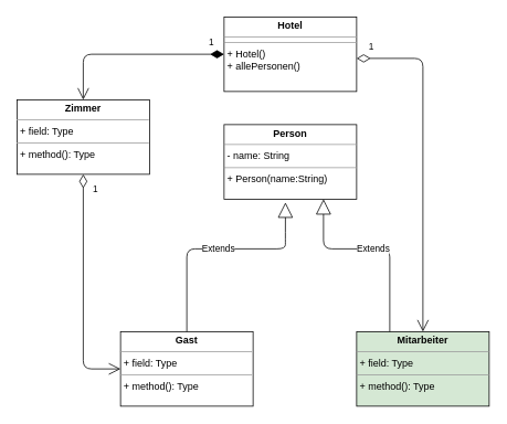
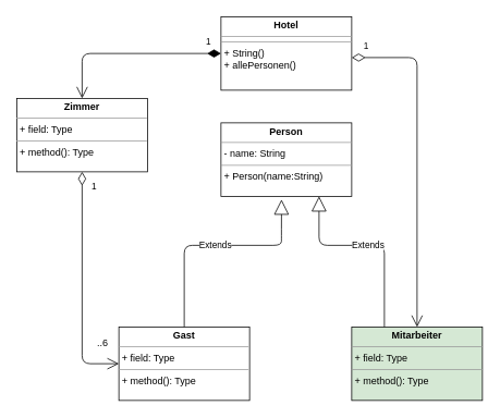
  <mxCell id="0" />
  <mxCell id="1" parent="0" />
  <mxCell id="2" value="&lt;p style=&quot;margin: 0px ; margin-top: 4px ; text-align: center&quot;&gt;&lt;b&gt;Person&lt;/b&gt;&lt;/p&gt;&lt;hr size=&quot;1&quot;&gt;&lt;p style=&quot;margin: 0px ; margin-left: 4px&quot;&gt;- name: String&lt;br&gt;&lt;/p&gt;&lt;hr size=&quot;1&quot;&gt;&lt;p style=&quot;margin: 0px ; margin-left: 4px&quot;&gt;+ Person(name:String)&lt;br&gt;&lt;/p&gt;" style="verticalAlign=top;align=left;overflow=fill;fontSize=12;fontFamily=Helvetica;html=1;" vertex="1" parent="1"><mxGeometry x="270" y="150" width="160" height="90" as="geometry" /></mxCell>
  <mxCell id="3" value="&lt;p style=&quot;margin: 0px ; margin-top: 4px ; text-align: center&quot;&gt;&lt;b&gt;Gast&lt;/b&gt;&lt;/p&gt;&lt;hr size=&quot;1&quot;&gt;&lt;p style=&quot;margin: 0px ; margin-left: 4px&quot;&gt;+ field: Type&lt;/p&gt;&lt;hr size=&quot;1&quot;&gt;&lt;p style=&quot;margin: 0px ; margin-left: 4px&quot;&gt;+ method(): Type&lt;/p&gt;" style="verticalAlign=top;align=left;overflow=fill;fontSize=12;fontFamily=Helvetica;html=1;" vertex="1" parent="1"><mxGeometry x="145" y="400" width="160" height="90" as="geometry" /></mxCell>
  <mxCell id="4" value="&lt;p style=&quot;margin: 0px ; margin-top: 4px ; text-align: center&quot;&gt;&lt;b&gt;Mitarbeiter&lt;/b&gt;&lt;br&gt;&lt;/p&gt;&lt;hr size=&quot;1&quot;&gt;&lt;p style=&quot;margin: 0px ; margin-left: 4px&quot;&gt;+ field: Type&lt;/p&gt;&lt;hr size=&quot;1&quot;&gt;&lt;p style=&quot;margin: 0px ; margin-left: 4px&quot;&gt;+ method(): Type&lt;/p&gt;" style="verticalAlign=top;align=left;overflow=fill;fontSize=12;fontFamily=Helvetica;html=1;fillColor=#d5e8d4;" vertex="1" parent="1"><mxGeometry x="430" y="400" width="160" height="90" as="geometry" /></mxCell>
- <mxCell id="5" value="&lt;p style=&quot;margin: 0px ; margin-top: 4px ; text-align: center&quot;&gt;&lt;b&gt;Hotel&lt;/b&gt;&lt;br&gt;&lt;/p&gt;&lt;hr size=&quot;1&quot;&gt;&lt;hr size=&quot;1&quot;&gt;&lt;p style=&quot;margin: 0px ; margin-left: 4px&quot;&gt;+ Hotel()&lt;/p&gt;&lt;p style=&quot;margin: 0px ; margin-left: 4px&quot;&gt;+ allePersonen()&lt;br&gt;&lt;/p&gt;" style="verticalAlign=top;align=left;overflow=fill;fontSize=12;fontFamily=Helvetica;html=1;" vertex="1" parent="1"><mxGeometry x="270" y="20" width="160" height="90" as="geometry" /></mxCell>
+ <mxCell id="5" value="&lt;p style=&quot;margin: 0px ; margin-top: 4px ; text-align: center&quot;&gt;&lt;b&gt;Hotel&lt;/b&gt;&lt;br&gt;&lt;/p&gt;&lt;hr size=&quot;1&quot;&gt;&lt;hr size=&quot;1&quot;&gt;&lt;p style=&quot;margin: 0px ; margin-left: 4px&quot;&gt;+ String()&lt;/p&gt;&lt;p style=&quot;margin: 0px ; margin-left: 4px&quot;&gt;+ allePersonen()&lt;br&gt;&lt;/p&gt;" style="verticalAlign=top;align=left;overflow=fill;fontSize=12;fontFamily=Helvetica;html=1;" vertex="1" parent="1"><mxGeometry x="270" y="20" width="160" height="90" as="geometry" /></mxCell>
  <mxCell id="6" value="&lt;p style=&quot;margin: 0px ; margin-top: 4px ; text-align: center&quot;&gt;&lt;b&gt;Zimmer&lt;/b&gt;&lt;/p&gt;&lt;hr size=&quot;1&quot;&gt;&lt;p style=&quot;margin: 0px ; margin-left: 4px&quot;&gt;+ field: Type&lt;/p&gt;&lt;hr size=&quot;1&quot;&gt;&lt;p style=&quot;margin: 0px ; margin-left: 4px&quot;&gt;+ method(): Type&lt;/p&gt;" style="verticalAlign=top;align=left;overflow=fill;fontSize=12;fontFamily=Helvetica;html=1;" vertex="1" parent="1"><mxGeometry x="20" y="120" width="160" height="90" as="geometry" /></mxCell>
  <mxCell id="7" value="1" style="endArrow=open;html=1;endSize=12;startArrow=diamondThin;startSize=14;startFill=1;edgeStyle=orthogonalEdgeStyle;align=left;verticalAlign=bottom;exitX=0;exitY=0.5;exitDx=0;exitDy=0;entryX=0.5;entryY=0;entryDx=0;entryDy=0;" edge="1" parent="1" source="5" target="6"><mxGeometry x="-0.822" y="-5" relative="1" as="geometry"><mxPoint x="40" y="60" as="sourcePoint" /><mxPoint x="200" y="60" as="targetPoint" /><mxPoint as="offset" /></mxGeometry></mxCell>
  <mxCell id="8" value="1" style="endArrow=open;html=1;endSize=12;startArrow=diamondThin;startSize=14;startFill=0;edgeStyle=orthogonalEdgeStyle;align=left;verticalAlign=bottom;exitX=0.5;exitY=1;exitDx=0;exitDy=0;entryX=0;entryY=0.5;entryDx=0;entryDy=0;" edge="1" parent="1" source="6" target="3"><mxGeometry x="-0.805" y="10" relative="1" as="geometry"><mxPoint x="20" y="350" as="sourcePoint" /><mxPoint x="200" y="290" as="targetPoint" /><mxPoint as="offset" /></mxGeometry></mxCell>
+ <mxCell id="9" value="..6" style="text;html=1;align=center;verticalAlign=middle;resizable=0;points=[];autosize=1;" vertex="1" parent="1"><mxGeometry x="110" y="410" width="30" height="20" as="geometry" /></mxCell>
  <mxCell id="10" value="1" style="endArrow=open;html=1;endSize=12;startArrow=diamondThin;startSize=14;startFill=0;edgeStyle=orthogonalEdgeStyle;align=left;verticalAlign=bottom;exitX=1;exitY=0.556;exitDx=0;exitDy=0;exitPerimeter=0;entryX=0.5;entryY=0;entryDx=0;entryDy=0;" edge="1" parent="1" source="5" target="4"><mxGeometry x="-0.939" y="5" relative="1" as="geometry"><mxPoint x="440" y="70" as="sourcePoint" /><mxPoint x="600" y="70" as="targetPoint" /><mxPoint as="offset" /></mxGeometry></mxCell>
  <mxCell id="11" value="Extends" style="endArrow=block;endSize=16;endFill=0;html=1;exitX=0.5;exitY=0;exitDx=0;exitDy=0;entryX=0.463;entryY=1.044;entryDx=0;entryDy=0;entryPerimeter=0;" edge="1" parent="1" source="3" target="2"><mxGeometry width="160" relative="1" as="geometry"><mxPoint x="220" y="290" as="sourcePoint" /><mxPoint x="380" y="290" as="targetPoint" /><Array as="points"><mxPoint x="225" y="300" /><mxPoint x="344" y="300" /><mxPoint x="344" y="290" /></Array></mxGeometry></mxCell>
  <mxCell id="12" value="Extends" style="endArrow=block;endSize=16;endFill=0;html=1;entryX=0.75;entryY=1;entryDx=0;entryDy=0;exitX=0.25;exitY=0;exitDx=0;exitDy=0;" edge="1" parent="1" source="4" target="2"><mxGeometry width="160" relative="1" as="geometry"><mxPoint x="390" y="300" as="sourcePoint" /><mxPoint x="550" y="300" as="targetPoint" /><Array as="points"><mxPoint x="470" y="300" /><mxPoint x="390" y="300" /></Array></mxGeometry></mxCell>
